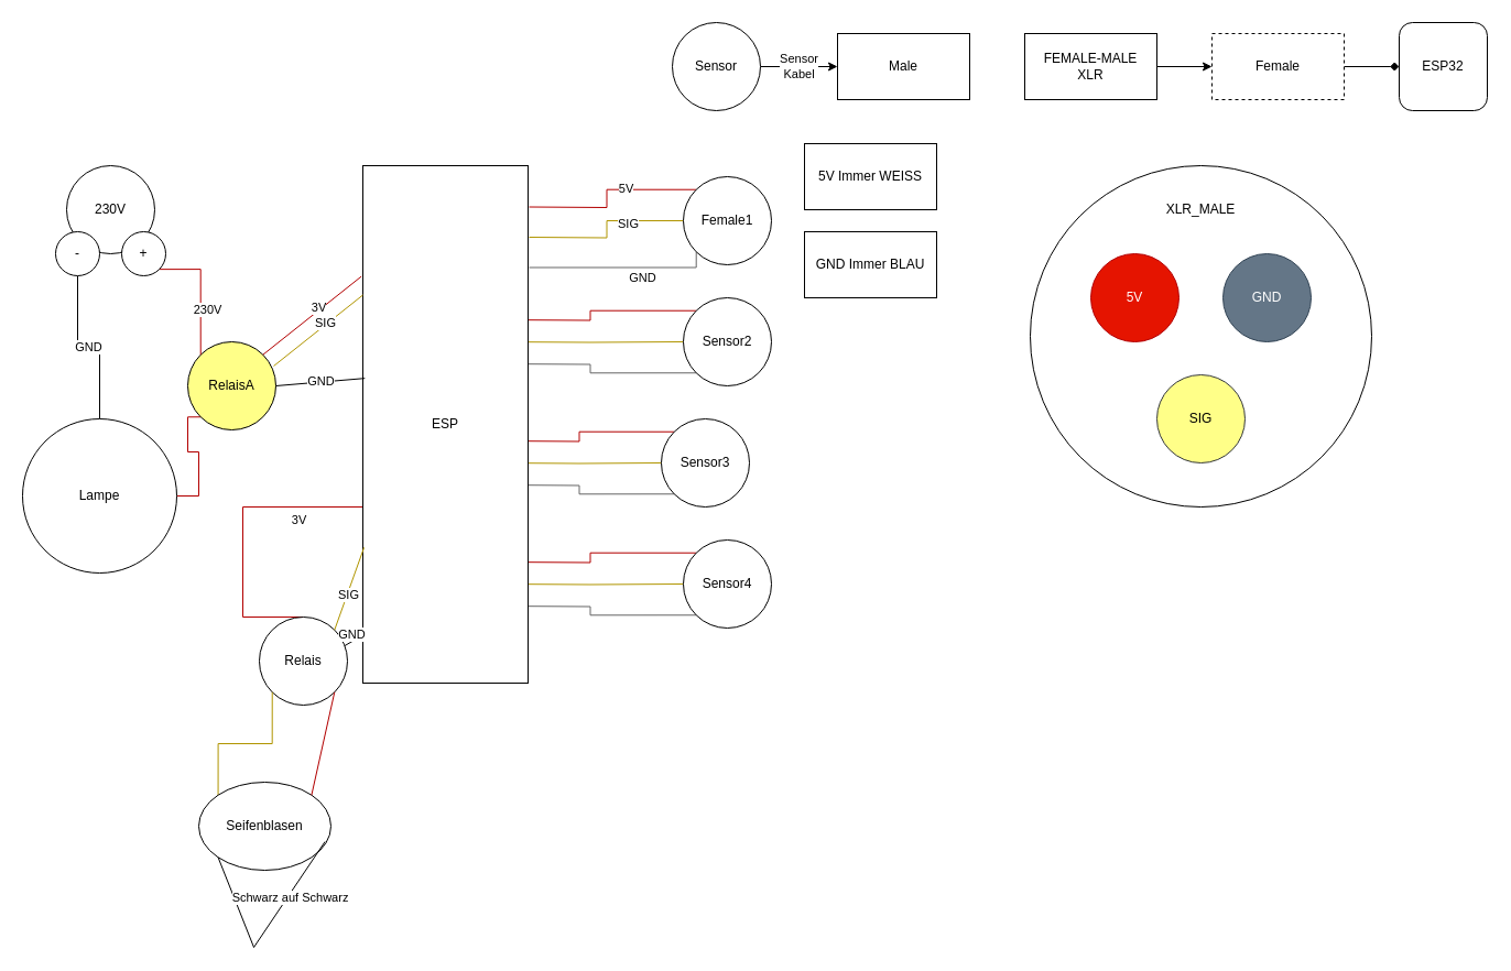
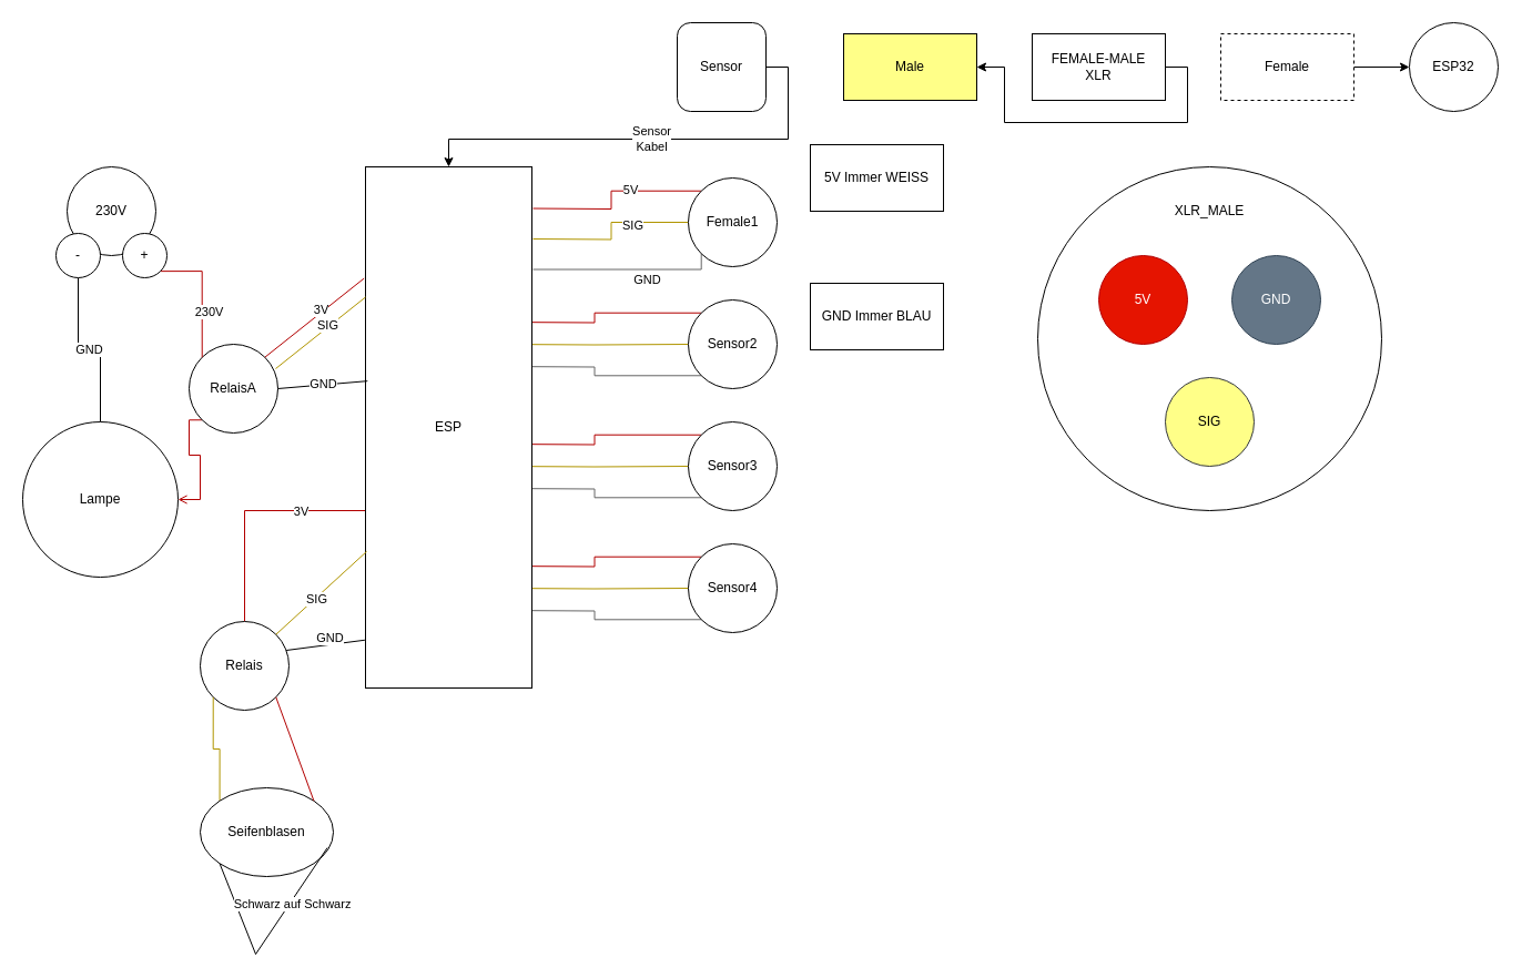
  <mxCell id="0" />
  <mxCell id="1" parent="0" />
  <mxCell id="2" value="" style="ellipse;whiteSpace=wrap;html=1;aspect=fixed;" vertex="1" parent="1"><mxGeometry x="935" y="150" width="310" height="310" as="geometry" /></mxCell>
  <mxCell id="3" style="edgeStyle=orthogonalEdgeStyle;rounded=0;orthogonalLoop=1;jettySize=auto;html=1;exitX=1;exitY=0.25;exitDx=0;exitDy=0;entryX=0;entryY=0;entryDx=0;entryDy=0;fillColor=#e51400;strokeColor=#B20000;endArrow=none;endFill=0;" edge="1" parent="1" target="9"><mxGeometry relative="1" as="geometry"><mxPoint x="480" y="187.5" as="sourcePoint" /></mxGeometry></mxCell>
  <mxCell id="4" value="5V" style="edgeLabel;html=1;align=center;verticalAlign=middle;resizable=0;points=[];" vertex="1" connectable="0" parent="3"><mxGeometry x="0.237" y="1" relative="1" as="geometry"><mxPoint as="offset" /></mxGeometry></mxCell>
  <mxCell id="5" style="edgeStyle=orthogonalEdgeStyle;rounded=0;orthogonalLoop=1;jettySize=auto;html=1;exitX=1;exitY=0.5;exitDx=0;exitDy=0;entryX=0;entryY=0.5;entryDx=0;entryDy=0;fillColor=#e3c800;strokeColor=#B09500;endArrow=none;endFill=0;" edge="1" parent="1" target="9"><mxGeometry relative="1" as="geometry"><mxPoint x="480" y="215" as="sourcePoint" /></mxGeometry></mxCell>
  <mxCell id="6" value="SIG" style="edgeLabel;html=1;align=center;verticalAlign=middle;resizable=0;points=[];" vertex="1" connectable="0" parent="5"><mxGeometry x="0.352" y="-2" relative="1" as="geometry"><mxPoint as="offset" /></mxGeometry></mxCell>
  <mxCell id="7" style="edgeStyle=orthogonalEdgeStyle;rounded=0;orthogonalLoop=1;jettySize=auto;html=1;exitX=1;exitY=0.75;exitDx=0;exitDy=0;entryX=0;entryY=1;entryDx=0;entryDy=0;fillColor=#f5f5f5;gradientColor=#b3b3b3;strokeColor=#666666;endArrow=none;endFill=0;" edge="1" parent="1" target="9"><mxGeometry relative="1" as="geometry"><mxPoint x="480" y="242.5" as="sourcePoint" /><Array as="points"><mxPoint x="632" y="243" /></Array></mxGeometry></mxCell>
  <mxCell id="8" value="GND" style="edgeLabel;html=1;align=center;verticalAlign=middle;resizable=0;points=[];" vertex="1" connectable="0" parent="7"><mxGeometry x="0.225" y="-9" relative="1" as="geometry"><mxPoint as="offset" /></mxGeometry></mxCell>
  <mxCell id="9" value="Female1" style="ellipse;whiteSpace=wrap;html=1;aspect=fixed;" vertex="1" parent="1"><mxGeometry x="620" y="160" width="80" height="80" as="geometry" /></mxCell>
  <mxCell id="10" style="edgeStyle=orthogonalEdgeStyle;rounded=0;orthogonalLoop=1;jettySize=auto;html=1;exitX=1;exitY=0.25;exitDx=0;exitDy=0;entryX=0;entryY=0;entryDx=0;entryDy=0;fillColor=#e51400;strokeColor=#B20000;endArrow=none;endFill=0;" edge="1" parent="1" target="13"><mxGeometry relative="1" as="geometry"><mxPoint x="450" y="290" as="sourcePoint" /></mxGeometry></mxCell>
  <mxCell id="11" style="edgeStyle=orthogonalEdgeStyle;rounded=0;orthogonalLoop=1;jettySize=auto;html=1;exitX=1;exitY=0.5;exitDx=0;exitDy=0;entryX=0;entryY=0.5;entryDx=0;entryDy=0;fillColor=#e3c800;strokeColor=#B09500;endArrow=none;endFill=0;" edge="1" parent="1" target="13"><mxGeometry relative="1" as="geometry"><mxPoint x="450" y="310" as="sourcePoint" /></mxGeometry></mxCell>
  <mxCell id="12" style="edgeStyle=orthogonalEdgeStyle;rounded=0;orthogonalLoop=1;jettySize=auto;html=1;exitX=1;exitY=0.75;exitDx=0;exitDy=0;entryX=0;entryY=1;entryDx=0;entryDy=0;fillColor=#f5f5f5;gradientColor=#b3b3b3;strokeColor=#666666;endArrow=none;endFill=0;" edge="1" parent="1" target="13"><mxGeometry relative="1" as="geometry"><mxPoint x="450" y="330" as="sourcePoint" /></mxGeometry></mxCell>
  <mxCell id="13" value="Sensor2" style="ellipse;whiteSpace=wrap;html=1;aspect=fixed;" vertex="1" parent="1"><mxGeometry x="620" y="270" width="80" height="80" as="geometry" /></mxCell>
  <mxCell id="14" style="edgeStyle=orthogonalEdgeStyle;rounded=0;orthogonalLoop=1;jettySize=auto;html=1;exitX=1;exitY=0.25;exitDx=0;exitDy=0;entryX=0;entryY=0;entryDx=0;entryDy=0;fillColor=#e51400;strokeColor=#B20000;endArrow=none;endFill=0;" edge="1" parent="1" target="17"><mxGeometry relative="1" as="geometry"><mxPoint x="450" y="400" as="sourcePoint" /></mxGeometry></mxCell>
  <mxCell id="15" style="edgeStyle=orthogonalEdgeStyle;rounded=0;orthogonalLoop=1;jettySize=auto;html=1;exitX=1;exitY=0.5;exitDx=0;exitDy=0;entryX=0;entryY=0.5;entryDx=0;entryDy=0;fillColor=#e3c800;strokeColor=#B09500;endArrow=none;endFill=0;" edge="1" parent="1" target="17"><mxGeometry relative="1" as="geometry"><mxPoint x="450" y="420" as="sourcePoint" /></mxGeometry></mxCell>
  <mxCell id="16" style="edgeStyle=orthogonalEdgeStyle;rounded=0;orthogonalLoop=1;jettySize=auto;html=1;exitX=1;exitY=0.75;exitDx=0;exitDy=0;entryX=0;entryY=1;entryDx=0;entryDy=0;fillColor=#f5f5f5;gradientColor=#b3b3b3;strokeColor=#666666;endArrow=none;endFill=0;" edge="1" parent="1" target="17"><mxGeometry relative="1" as="geometry"><mxPoint x="450" y="440" as="sourcePoint" /></mxGeometry></mxCell>
- <mxCell id="17" value="Sensor3" style="ellipse;whiteSpace=wrap;html=1;aspect=fixed;" vertex="1" parent="1"><mxGeometry x="600" y="380" width="80" height="80" as="geometry" /></mxCell>
+ <mxCell id="17" value="Sensor3" style="ellipse;whiteSpace=wrap;html=1;aspect=fixed;" vertex="1" parent="1"><mxGeometry x="620" y="380" width="80" height="80" as="geometry" /></mxCell>
  <mxCell id="18" style="edgeStyle=orthogonalEdgeStyle;rounded=0;orthogonalLoop=1;jettySize=auto;html=1;exitX=1;exitY=0.25;exitDx=0;exitDy=0;entryX=0;entryY=0;entryDx=0;entryDy=0;fillColor=#e51400;strokeColor=#B20000;endArrow=none;endFill=0;" edge="1" parent="1" target="21"><mxGeometry relative="1" as="geometry"><mxPoint x="450" y="510" as="sourcePoint" /></mxGeometry></mxCell>
  <mxCell id="19" style="edgeStyle=orthogonalEdgeStyle;rounded=0;orthogonalLoop=1;jettySize=auto;html=1;exitX=1;exitY=0.5;exitDx=0;exitDy=0;entryX=0;entryY=0.5;entryDx=0;entryDy=0;fillColor=#e3c800;strokeColor=#B09500;endArrow=none;endFill=0;" edge="1" parent="1" target="21"><mxGeometry relative="1" as="geometry"><mxPoint x="450" y="530" as="sourcePoint" /></mxGeometry></mxCell>
  <mxCell id="20" style="edgeStyle=orthogonalEdgeStyle;rounded=0;orthogonalLoop=1;jettySize=auto;html=1;exitX=1;exitY=0.75;exitDx=0;exitDy=0;entryX=0;entryY=1;entryDx=0;entryDy=0;fillColor=#f5f5f5;gradientColor=#b3b3b3;strokeColor=#666666;endArrow=none;endFill=0;" edge="1" parent="1" target="21"><mxGeometry relative="1" as="geometry"><mxPoint x="450" y="550" as="sourcePoint" /></mxGeometry></mxCell>
  <mxCell id="21" value="Sensor4" style="ellipse;whiteSpace=wrap;html=1;aspect=fixed;" vertex="1" parent="1"><mxGeometry x="620" y="490" width="80" height="80" as="geometry" /></mxCell>
  <mxCell id="22" style="edgeStyle=orthogonalEdgeStyle;rounded=0;orthogonalLoop=1;jettySize=auto;html=1;exitX=0;exitY=0.5;exitDx=0;exitDy=0;entryX=0.5;entryY=0;entryDx=0;entryDy=0;fillColor=#e51400;strokeColor=#B20000;endArrow=none;endFill=0;" edge="1" parent="1" source="24" target="25"><mxGeometry relative="1" as="geometry"><Array as="points"><mxPoint x="329" y="460" /><mxPoint x="220" y="460" /></Array></mxGeometry></mxCell>
  <mxCell id="23" value="3V" style="edgeLabel;html=1;align=center;verticalAlign=middle;resizable=0;points=[];" vertex="1" connectable="0" parent="22"><mxGeometry x="-0.586" y="2" relative="1" as="geometry"><mxPoint x="-61" y="16" as="offset" /></mxGeometry></mxCell>
  <mxCell id="24" value="ESP" style="rounded=0;whiteSpace=wrap;html=1;" vertex="1" parent="1"><mxGeometry x="329" y="150" width="150" height="470" as="geometry" /></mxCell>
- <mxCell id="25" value="Relais" style="ellipse;whiteSpace=wrap;html=1;aspect=fixed;" vertex="1" parent="1"><mxGeometry x="235" y="560" width="80" height="80" as="geometry" /></mxCell>
+ <mxCell id="25" value="Relais" style="ellipse;whiteSpace=wrap;html=1;aspect=fixed;" vertex="1" parent="1"><mxGeometry x="180" y="560" width="80" height="80" as="geometry" /></mxCell>
  <mxCell id="26" style="edgeStyle=orthogonalEdgeStyle;rounded=0;orthogonalLoop=1;jettySize=auto;html=1;exitX=0;exitY=0;exitDx=0;exitDy=0;entryX=0;entryY=1;entryDx=0;entryDy=0;fillColor=#e3c800;strokeColor=#B09500;endArrow=none;endFill=0;" edge="1" parent="1" source="27" target="25"><mxGeometry relative="1" as="geometry" /></mxCell>
  <mxCell id="27" value="Seifenblasen" style="ellipse;whiteSpace=wrap;html=1;aspect=fixed;" vertex="1" parent="1"><mxGeometry x="180" y="710" width="120" height="80" as="geometry" /></mxCell>
  <mxCell id="28" value="" style="endArrow=none;html=1;rounded=0;entryX=1;entryY=0;entryDx=0;entryDy=0;exitX=0.007;exitY=0.738;exitDx=0;exitDy=0;exitPerimeter=0;fillColor=#e3c800;strokeColor=#B09500;endFill=0;" edge="1" parent="1" source="24" target="25"><mxGeometry width="50" height="50" relative="1" as="geometry"><mxPoint x="250" y="510" as="sourcePoint" /><mxPoint x="300" y="460" as="targetPoint" /></mxGeometry></mxCell>
  <mxCell id="29" value="SIG" style="edgeLabel;html=1;align=center;verticalAlign=middle;resizable=0;points=[];" vertex="1" connectable="0" parent="28"><mxGeometry x="0.12" y="1" relative="1" as="geometry"><mxPoint as="offset" /></mxGeometry></mxCell>
  <mxCell id="30" value="" style="endArrow=none;html=1;rounded=0;exitX=-0.004;exitY=0.908;exitDx=0;exitDy=0;exitPerimeter=0;entryX=0.97;entryY=0.325;entryDx=0;entryDy=0;entryPerimeter=0;endFill=0;" edge="1" parent="1" source="24" target="25"><mxGeometry width="50" height="50" relative="1" as="geometry"><mxPoint x="60" y="570" as="sourcePoint" /><mxPoint x="110" y="520" as="targetPoint" /></mxGeometry></mxCell>
  <mxCell id="31" value="GND" style="edgeLabel;html=1;align=center;verticalAlign=middle;resizable=0;points=[];" vertex="1" connectable="0" parent="30"><mxGeometry x="-0.143" y="-6" relative="1" as="geometry"><mxPoint as="offset" /></mxGeometry></mxCell>
- <mxCell id="32" style="edgeStyle=orthogonalEdgeStyle;rounded=0;orthogonalLoop=1;jettySize=auto;html=1;exitX=0;exitY=1;exitDx=0;exitDy=0;entryX=1;entryY=0.5;entryDx=0;entryDy=0;fillColor=#e51400;strokeColor=#B20000;endArrow=none;endFill=0;" edge="1" parent="1" source="33" target="46"><mxGeometry relative="1" as="geometry"><Array as="points"><mxPoint x="170" y="378" /><mxPoint x="170" y="410" /><mxPoint x="180" y="410" /><mxPoint x="180" y="450" /></Array></mxGeometry></mxCell>
- <mxCell id="33" value="RelaisA" style="ellipse;whiteSpace=wrap;html=1;aspect=fixed;fillColor=#ffff88;" vertex="1" parent="1"><mxGeometry x="170" y="310" width="80" height="80" as="geometry" /></mxCell>
+ <mxCell id="32" style="edgeStyle=orthogonalEdgeStyle;rounded=0;orthogonalLoop=1;jettySize=auto;html=1;exitX=0;exitY=1;exitDx=0;exitDy=0;entryX=1;entryY=0.5;entryDx=0;entryDy=0;fillColor=#e51400;strokeColor=#B20000;endArrow=open;endFill=0;" edge="1" parent="1" source="33" target="46"><mxGeometry relative="1" as="geometry"><Array as="points"><mxPoint x="170" y="378" /><mxPoint x="170" y="410" /><mxPoint x="180" y="410" /><mxPoint x="180" y="450" /></Array></mxGeometry></mxCell>
+ <mxCell id="33" value="RelaisA" style="ellipse;whiteSpace=wrap;html=1;aspect=fixed;" vertex="1" parent="1"><mxGeometry x="170" y="310" width="80" height="80" as="geometry" /></mxCell>
  <mxCell id="34" value="" style="endArrow=none;html=1;rounded=0;exitX=-0.009;exitY=0.214;exitDx=0;exitDy=0;exitPerimeter=0;entryX=1;entryY=0;entryDx=0;entryDy=0;fillColor=#e51400;strokeColor=#B20000;endFill=0;" edge="1" parent="1" source="24" target="33"><mxGeometry width="50" height="50" relative="1" as="geometry"><mxPoint x="250" y="450" as="sourcePoint" /><mxPoint x="300" y="400" as="targetPoint" /></mxGeometry></mxCell>
  <mxCell id="35" value="3V" style="edgeLabel;html=1;align=center;verticalAlign=middle;resizable=0;points=[];" vertex="1" connectable="0" parent="34"><mxGeometry x="-0.16" y="-2" relative="1" as="geometry"><mxPoint as="offset" /></mxGeometry></mxCell>
  <mxCell id="36" value="" style="endArrow=none;html=1;rounded=0;exitX=0.012;exitY=0.411;exitDx=0;exitDy=0;exitPerimeter=0;entryX=1;entryY=0.5;entryDx=0;entryDy=0;endFill=0;" edge="1" parent="1" source="24" target="33"><mxGeometry width="50" height="50" relative="1" as="geometry"><mxPoint x="338" y="261" as="sourcePoint" /><mxPoint x="248" y="332" as="targetPoint" /></mxGeometry></mxCell>
  <mxCell id="37" value="GND" style="edgeLabel;html=1;align=center;verticalAlign=middle;resizable=0;points=[];" vertex="1" connectable="0" parent="36"><mxGeometry x="-0.007" y="-1" relative="1" as="geometry"><mxPoint as="offset" /></mxGeometry></mxCell>
  <mxCell id="38" value="" style="endArrow=none;html=1;rounded=0;exitX=0;exitY=0.25;exitDx=0;exitDy=0;entryX=1;entryY=0;entryDx=0;entryDy=0;fillColor=#e3c800;strokeColor=#B09500;endFill=0;" edge="1" parent="1" source="24"><mxGeometry width="50" height="50" relative="1" as="geometry"><mxPoint x="338" y="261" as="sourcePoint" /><mxPoint x="248" y="332" as="targetPoint" /></mxGeometry></mxCell>
  <mxCell id="39" value="SIG" style="edgeLabel;html=1;align=center;verticalAlign=middle;resizable=0;points=[];" vertex="1" connectable="0" parent="38"><mxGeometry x="-0.16" y="-2" relative="1" as="geometry"><mxPoint as="offset" /></mxGeometry></mxCell>
  <mxCell id="40" value="230V" style="ellipse;whiteSpace=wrap;html=1;aspect=fixed;" vertex="1" parent="1"><mxGeometry x="60" y="150" width="80" height="80" as="geometry" /></mxCell>
  <mxCell id="41" value="GND" style="edgeStyle=orthogonalEdgeStyle;rounded=0;orthogonalLoop=1;jettySize=auto;html=1;exitX=0.5;exitY=1;exitDx=0;exitDy=0;entryX=0.5;entryY=0;entryDx=0;entryDy=0;endArrow=none;endFill=0;" edge="1" parent="1" source="42" target="46"><mxGeometry relative="1" as="geometry" /></mxCell>
  <mxCell id="42" value="-" style="ellipse;whiteSpace=wrap;html=1;aspect=fixed;" vertex="1" parent="1"><mxGeometry x="50" y="210" width="40" height="40" as="geometry" /></mxCell>
  <mxCell id="43" style="edgeStyle=orthogonalEdgeStyle;rounded=0;orthogonalLoop=1;jettySize=auto;html=1;exitX=1;exitY=1;exitDx=0;exitDy=0;entryX=0;entryY=0;entryDx=0;entryDy=0;fillColor=#e51400;strokeColor=#B20000;endArrow=none;endFill=0;" edge="1" parent="1" source="45" target="33"><mxGeometry relative="1" as="geometry" /></mxCell>
  <mxCell id="44" value="230V" style="edgeLabel;html=1;align=center;verticalAlign=middle;resizable=0;points=[];" vertex="1" connectable="0" parent="43"><mxGeometry x="0.283" y="6" relative="1" as="geometry"><mxPoint as="offset" /></mxGeometry></mxCell>
  <mxCell id="45" value="+" style="ellipse;whiteSpace=wrap;html=1;aspect=fixed;" vertex="1" parent="1"><mxGeometry x="110" y="210" width="40" height="40" as="geometry" /></mxCell>
  <mxCell id="46" value="Lampe" style="ellipse;whiteSpace=wrap;html=1;aspect=fixed;" vertex="1" parent="1"><mxGeometry x="20" y="380" width="140" height="140" as="geometry" /></mxCell>
  <mxCell id="47" value="" style="endArrow=none;html=1;rounded=0;exitX=0;exitY=1;exitDx=0;exitDy=0;entryX=0.955;entryY=0.675;entryDx=0;entryDy=0;entryPerimeter=0;" edge="1" parent="1" source="27" target="27"><mxGeometry width="50" height="50" relative="1" as="geometry"><mxPoint x="240" y="710" as="sourcePoint" /><mxPoint x="290" y="660" as="targetPoint" /><Array as="points"><mxPoint x="230" y="860" /></Array></mxGeometry></mxCell>
  <mxCell id="48" value="Schwarz auf Schwarz" style="edgeLabel;html=1;align=center;verticalAlign=middle;resizable=0;points=[];" vertex="1" connectable="0" parent="47"><mxGeometry x="0.411" y="-2" relative="1" as="geometry"><mxPoint as="offset" /></mxGeometry></mxCell>
  <mxCell id="49" value="" style="endArrow=none;html=1;rounded=0;exitX=1;exitY=0;exitDx=0;exitDy=0;entryX=1;entryY=1;entryDx=0;entryDy=0;endFill=0;fillColor=#e51400;strokeColor=#B20000;" edge="1" parent="1" source="27" target="25"><mxGeometry width="50" height="50" relative="1" as="geometry"><mxPoint x="240" y="670" as="sourcePoint" /><mxPoint x="290" y="620" as="targetPoint" /></mxGeometry></mxCell>
  <mxCell id="50" value="5V Immer WEISS" style="rounded=0;whiteSpace=wrap;html=1;" vertex="1" parent="1"><mxGeometry x="730" y="130" width="120" height="60" as="geometry" /></mxCell>
- <mxCell id="51" value="GND Immer BLAU" style="rounded=0;whiteSpace=wrap;html=1;" vertex="1" parent="1"><mxGeometry x="730" y="210" width="120" height="60" as="geometry" /></mxCell>
- <mxCell id="52" value="Sensor&lt;br&gt;Kabel" style="edgeStyle=orthogonalEdgeStyle;rounded=0;orthogonalLoop=1;jettySize=auto;html=1;exitX=1;exitY=0.5;exitDx=0;exitDy=0;entryX=0;entryY=0.5;entryDx=0;entryDy=0;" edge="1" parent="1" source="53" target="54"><mxGeometry relative="1" as="geometry" /></mxCell>
- <mxCell id="53" value="Sensor" style="ellipse;whiteSpace=wrap;html=1;aspect=fixed;" vertex="1" parent="1"><mxGeometry x="610" y="20" width="80" height="80" as="geometry" /></mxCell>
- <mxCell id="54" value="Male" style="rounded=0;whiteSpace=wrap;html=1;" vertex="1" parent="1"><mxGeometry x="760" y="30" width="120" height="60" as="geometry" /></mxCell>
- <mxCell id="55" style="edgeStyle=orthogonalEdgeStyle;rounded=0;orthogonalLoop=1;jettySize=auto;html=1;exitX=1;exitY=0.5;exitDx=0;exitDy=0;entryX=0;entryY=0.5;entryDx=0;entryDy=0;endArrow=diamond;" edge="1" parent="1" source="56" target="59"><mxGeometry relative="1" as="geometry" /></mxCell>
+ <mxCell id="51" value="GND Immer BLAU" style="rounded=0;whiteSpace=wrap;html=1;" vertex="1" parent="1"><mxGeometry x="730" y="255" width="120" height="60" as="geometry" /></mxCell>
+ <mxCell id="52" value="Sensor&lt;br&gt;Kabel" style="edgeStyle=orthogonalEdgeStyle;rounded=0;orthogonalLoop=1;jettySize=auto;html=1;exitX=1;exitY=0.5;exitDx=0;exitDy=0;" edge="1" parent="1" source="53" target="24"><mxGeometry relative="1" as="geometry" /></mxCell>
+ <mxCell id="53" value="Sensor" style="whiteSpace=wrap;html=1;aspect=fixed;rounded=1;" vertex="1" parent="1"><mxGeometry x="610" y="20" width="80" height="80" as="geometry" /></mxCell>
+ <mxCell id="54" value="Male" style="rounded=0;whiteSpace=wrap;html=1;fillColor=#ffff88;" vertex="1" parent="1"><mxGeometry x="760" y="30" width="120" height="60" as="geometry" /></mxCell>
+ <mxCell id="55" style="edgeStyle=orthogonalEdgeStyle;rounded=0;orthogonalLoop=1;jettySize=auto;html=1;exitX=1;exitY=0.5;exitDx=0;exitDy=0;entryX=0;entryY=0.5;entryDx=0;entryDy=0;" edge="1" parent="1" source="56" target="59"><mxGeometry relative="1" as="geometry" /></mxCell>
  <mxCell id="56" value="Female" style="rounded=0;whiteSpace=wrap;html=1;dashed=1;" vertex="1" parent="1"><mxGeometry x="1100" y="30" width="120" height="60" as="geometry" /></mxCell>
- <mxCell id="57" style="edgeStyle=orthogonalEdgeStyle;rounded=0;orthogonalLoop=1;jettySize=auto;html=1;exitX=1;exitY=0.5;exitDx=0;exitDy=0;entryX=0;entryY=0.5;entryDx=0;entryDy=0;" edge="1" parent="1" source="58" target="56"><mxGeometry relative="1" as="geometry" /></mxCell>
+ <mxCell id="57" style="edgeStyle=orthogonalEdgeStyle;rounded=0;orthogonalLoop=1;jettySize=auto;html=1;exitX=1;exitY=0.5;exitDx=0;exitDy=0;" edge="1" parent="1" source="58" target="54"><mxGeometry relative="1" as="geometry" /></mxCell>
  <mxCell id="58" value="FEMALE-MALE&lt;br&gt;XLR" style="rounded=0;whiteSpace=wrap;html=1;" vertex="1" parent="1"><mxGeometry x="930" y="30" width="120" height="60" as="geometry" /></mxCell>
- <mxCell id="59" value="ESP32" style="whiteSpace=wrap;html=1;aspect=fixed;rounded=1;" vertex="1" parent="1"><mxGeometry x="1270" y="20" width="80" height="80" as="geometry" /></mxCell>
+ <mxCell id="59" value="ESP32" style="ellipse;whiteSpace=wrap;html=1;aspect=fixed;" vertex="1" parent="1"><mxGeometry x="1270" y="20" width="80" height="80" as="geometry" /></mxCell>
  <mxCell id="60" value="5V" style="ellipse;whiteSpace=wrap;html=1;aspect=fixed;fillColor=#e51400;fontColor=#ffffff;strokeColor=#B20000;" vertex="1" parent="1"><mxGeometry x="990" y="230" width="80" height="80" as="geometry" /></mxCell>
  <mxCell id="61" value="&lt;font color=&quot;#ffffff&quot;&gt;GND&lt;/font&gt;" style="ellipse;whiteSpace=wrap;html=1;aspect=fixed;fillColor=#647687;fontColor=#ffffff;strokeColor=#314354;" vertex="1" parent="1"><mxGeometry x="1110" y="230" width="80" height="80" as="geometry" /></mxCell>
  <mxCell id="62" value="SIG" style="ellipse;whiteSpace=wrap;html=1;aspect=fixed;fillColor=#ffff88;strokeColor=#36393d;" vertex="1" parent="1"><mxGeometry x="1050" y="340" width="80" height="80" as="geometry" /></mxCell>
  <mxCell id="63" value="XLR_MALE" style="text;html=1;strokeColor=none;fillColor=none;align=center;verticalAlign=middle;whiteSpace=wrap;rounded=0;" vertex="1" parent="1"><mxGeometry x="1050" y="175" width="80" height="30" as="geometry" /></mxCell>
